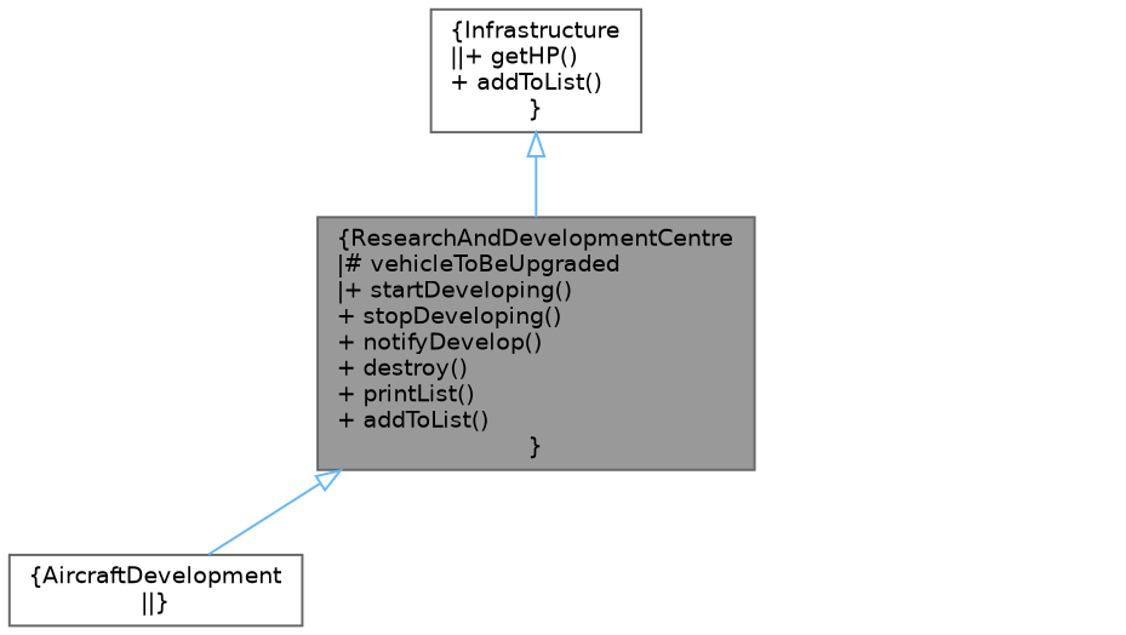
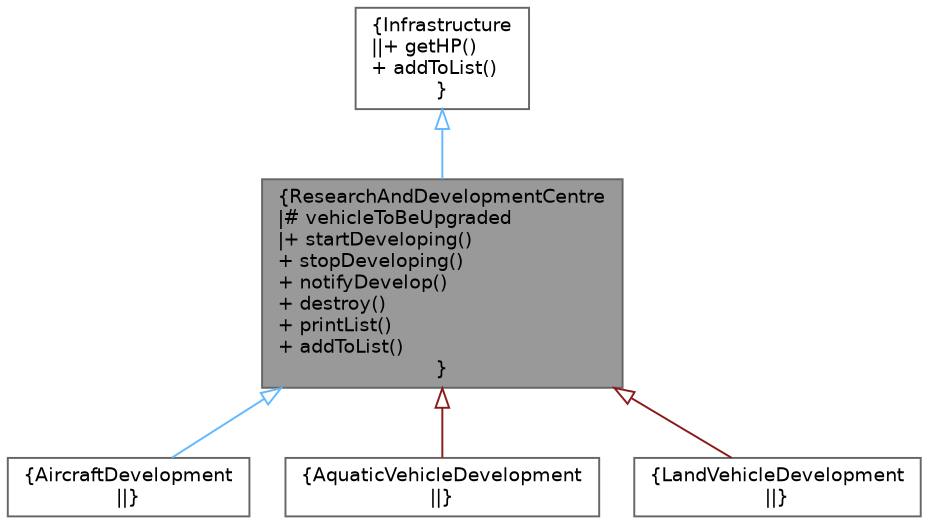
  digraph {
    node [color=gray40 fillcolor=white fontname=Helvetica fontsize=10 shape=box style=filled]
    edge [arrowtail=onormal color=steelblue1 dir=back fontname=Helvetica fontsize=10 labelfontname=Helvetica labelfontsize=10 style=solid]
    n1 [fillcolor=grey60 fontcolor=black height=0.2 label="{ResearchAndDevelopmentCentre\n|# vehicleToBeUpgraded\l|+ startDeveloping()\l+ stopDeveloping()\l+ notifyDevelop()\l+ destroy()\l+ printList()\l+ addToList()\l}" width=0.4]
    n2 [height=0.2 label="{AircraftDevelopment\n||}" width=0.4]
+   n3 [height=0.2 label="{AquaticVehicleDevelopment\n||}" width=0.4]
+   n4 [height=0.2 label="{LandVehicleDevelopment\n||}" width=0.4]
    n5 [height=0.2 label="{Infrastructure\n||+ getHP()\l+ addToList()\l}" width=0.4]
    n1 -> n2
+   n1 -> n3 [color=firebrick4]
+   n1 -> n4 [color=firebrick4]
    n5 -> n1
  }
